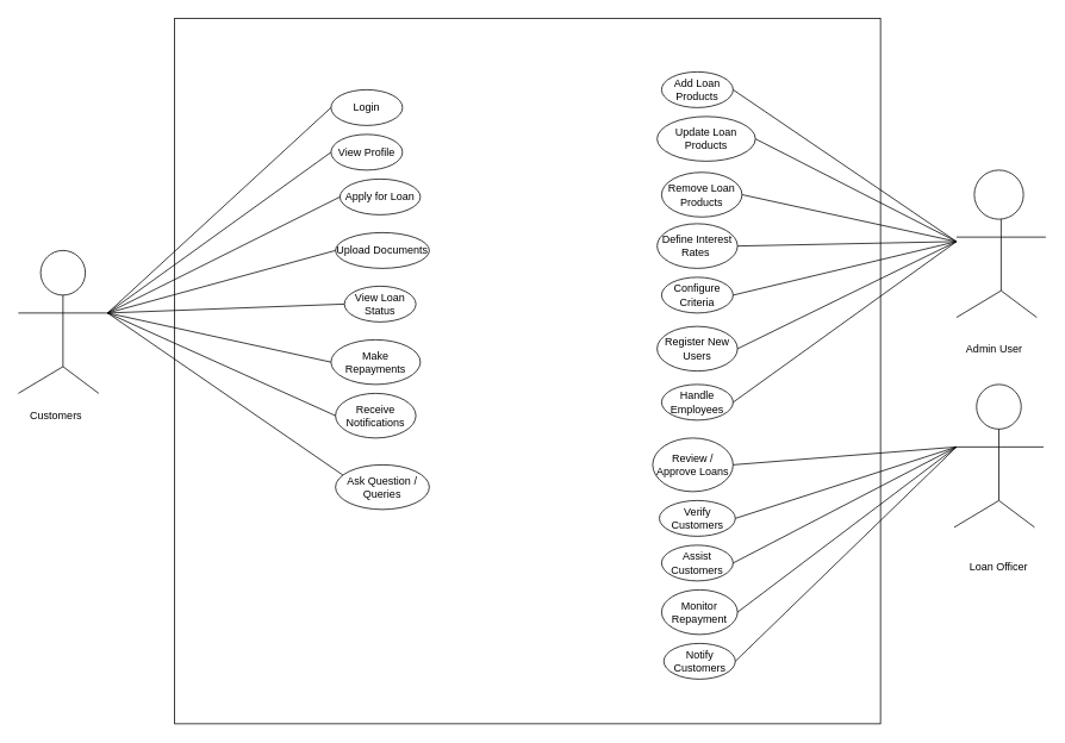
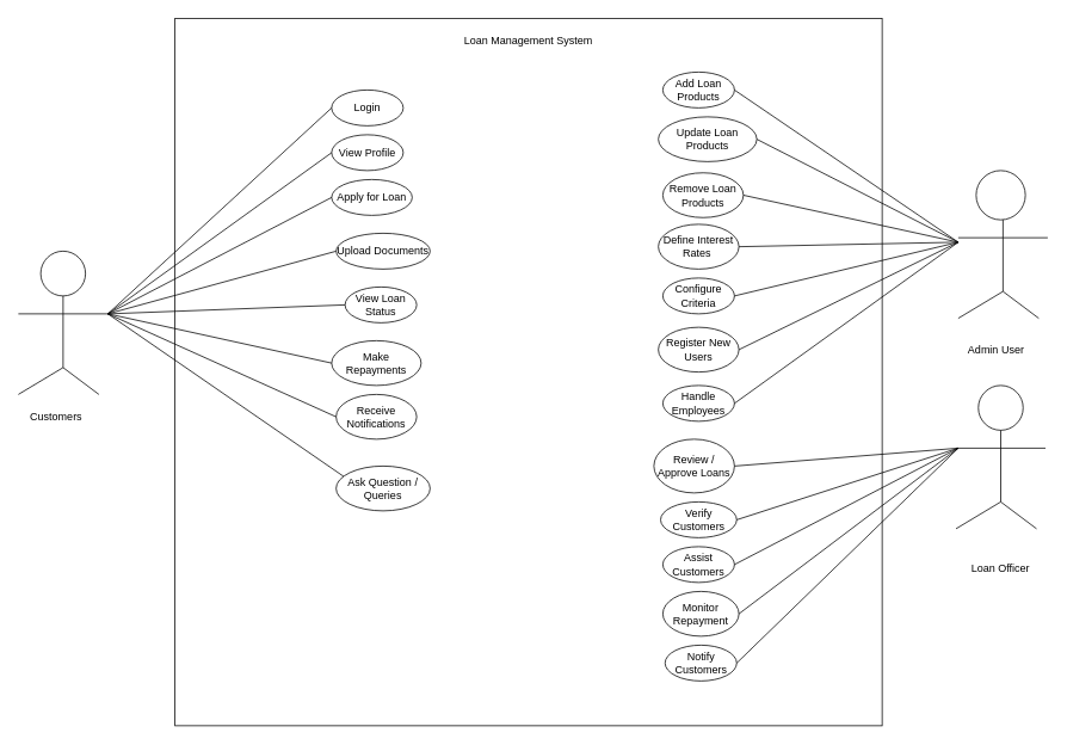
  <mxCell id="0" />
  <mxCell id="1" parent="0" />
  <mxCell id="2" value="" style="whiteSpace=wrap;html=1;aspect=fixed;" parent="1" vertex="1"><mxGeometry x="195" y="20" width="790" height="790" as="geometry" /></mxCell>
+ <mxCell id="3" value="Loan Management System" style="text;html=1;align=center;verticalAlign=middle;whiteSpace=wrap;rounded=0;" parent="1" vertex="1"><mxGeometry x="485" y="30" width="210" height="30" as="geometry" /></mxCell>
  <mxCell id="4" value="Login" style="ellipse;whiteSpace=wrap;html=1;" parent="1" vertex="1"><mxGeometry x="370" y="100" width="80" height="40" as="geometry" /></mxCell>
- <mxCell id="5" value="Apply for Loan" style="ellipse;whiteSpace=wrap;html=1;" parent="1" vertex="1"><mxGeometry x="380" y="200" width="90" height="40" as="geometry" /></mxCell>
+ <mxCell id="5" value="Apply for Loan" style="ellipse;whiteSpace=wrap;html=1;" parent="1" vertex="1"><mxGeometry x="370" y="200" width="90" height="40" as="geometry" /></mxCell>
  <mxCell id="6" value="View Profile" style="ellipse;whiteSpace=wrap;html=1;" parent="1" vertex="1"><mxGeometry x="370" y="150" width="80" height="40" as="geometry" /></mxCell>
  <mxCell id="7" value="Upload Documents" style="ellipse;whiteSpace=wrap;html=1;" parent="1" vertex="1"><mxGeometry x="375" y="260" width="105" height="40" as="geometry" /></mxCell>
  <mxCell id="8" value="Make Repayments" style="ellipse;whiteSpace=wrap;html=1;" parent="1" vertex="1"><mxGeometry x="370" y="380" width="100" height="50" as="geometry" /></mxCell>
  <mxCell id="9" value="Ask Question / Queries" style="ellipse;whiteSpace=wrap;html=1;" parent="1" vertex="1"><mxGeometry x="375" y="520" width="105" height="50" as="geometry" /></mxCell>
  <mxCell id="10" value="View Loan Status" style="ellipse;whiteSpace=wrap;html=1;" parent="1" vertex="1"><mxGeometry x="385" y="320" width="80" height="40" as="geometry" /></mxCell>
  <mxCell id="11" value="Receive Notifications" style="ellipse;whiteSpace=wrap;html=1;" parent="1" vertex="1"><mxGeometry x="375" y="440" width="90" height="50" as="geometry" /></mxCell>
  <mxCell id="12" value="Remove Loan Products" style="ellipse;whiteSpace=wrap;html=1;" parent="1" vertex="1"><mxGeometry x="740" y="192.5" width="90" height="50" as="geometry" /></mxCell>
  <mxCell id="13" value="Update Loan Products" style="ellipse;whiteSpace=wrap;html=1;" parent="1" vertex="1"><mxGeometry x="735" y="130" width="110" height="50" as="geometry" /></mxCell>
  <mxCell id="14" value="Add Loan Products" style="ellipse;whiteSpace=wrap;html=1;" parent="1" vertex="1"><mxGeometry x="740" y="80" width="80" height="40" as="geometry" /></mxCell>
  <mxCell id="15" value="Review / Approve Loans" style="ellipse;whiteSpace=wrap;html=1;" parent="1" vertex="1"><mxGeometry x="730" y="490" width="90" height="60" as="geometry" /></mxCell>
  <mxCell id="16" value="Handle Employees" style="ellipse;whiteSpace=wrap;html=1;" parent="1" vertex="1"><mxGeometry x="740" y="430" width="80" height="40" as="geometry" /></mxCell>
  <mxCell id="17" value="Register New Users" style="ellipse;whiteSpace=wrap;html=1;" parent="1" vertex="1"><mxGeometry x="735" y="365" width="90" height="50" as="geometry" /></mxCell>
  <mxCell id="18" value="Configure Criteria" style="ellipse;whiteSpace=wrap;html=1;" parent="1" vertex="1"><mxGeometry x="740" y="310" width="80" height="40" as="geometry" /></mxCell>
  <mxCell id="19" value="Define Interest Rates&amp;nbsp;" style="ellipse;whiteSpace=wrap;html=1;" parent="1" vertex="1"><mxGeometry x="735" y="250" width="90" height="50" as="geometry" /></mxCell>
  <mxCell id="20" value="Monitor Repayment" style="ellipse;whiteSpace=wrap;html=1;" parent="1" vertex="1"><mxGeometry x="740" y="660" width="85" height="50" as="geometry" /></mxCell>
  <mxCell id="21" value="Assist Customers" style="ellipse;whiteSpace=wrap;html=1;" parent="1" vertex="1"><mxGeometry x="740" y="610" width="80" height="40" as="geometry" /></mxCell>
  <mxCell id="22" value="Verify Customers" style="ellipse;whiteSpace=wrap;html=1;" parent="1" vertex="1"><mxGeometry x="737.5" y="560" width="85" height="40" as="geometry" /></mxCell>
  <mxCell id="23" value="Notify Customers" style="ellipse;whiteSpace=wrap;html=1;" parent="1" vertex="1"><mxGeometry x="742.5" y="720" width="80" height="40" as="geometry" /></mxCell>
  <mxCell id="24" value="Customers" style="text;html=1;align=center;verticalAlign=middle;whiteSpace=wrap;rounded=0;" parent="1" vertex="1"><mxGeometry x="20" y="440" width="85" height="50" as="geometry" /></mxCell>
  <mxCell id="25" value="" style="ellipse;whiteSpace=wrap;html=1;aspect=fixed;" parent="1" vertex="1"><mxGeometry x="45" y="280" width="50" height="50" as="geometry" /></mxCell>
  <mxCell id="26" value="" style="endArrow=none;html=1;rounded=0;" parent="1" edge="1"><mxGeometry width="50" height="50" relative="1" as="geometry"><mxPoint x="70" y="410" as="sourcePoint" /><mxPoint x="70" as="targetPoint" y="330" /></mxGeometry></mxCell>
  <mxCell id="27" value="" style="endArrow=none;html=1;rounded=0;" parent="1" edge="1"><mxGeometry width="50" height="50" relative="1" as="geometry"><mxPoint x="20" y="350" as="sourcePoint" /><mxPoint x="120" y="350" as="targetPoint" /><Array as="points"><mxPoint x="70" y="350" /></Array></mxGeometry></mxCell>
  <mxCell id="28" value="" style="endArrow=none;html=1;rounded=0;" parent="1" edge="1"><mxGeometry width="50" height="50" relative="1" as="geometry"><mxPoint x="20" y="440" as="sourcePoint" /><mxPoint x="110" y="440" as="targetPoint" /><Array as="points"><mxPoint x="70" y="410" /></Array></mxGeometry></mxCell>
  <mxCell id="29" value="" style="ellipse;whiteSpace=wrap;html=1;aspect=fixed;" parent="1" vertex="1"><mxGeometry x="1090" y="190" width="55" height="55" as="geometry" /></mxCell>
  <mxCell id="30" value="" style="endArrow=none;html=1;rounded=0;" parent="1" edge="1"><mxGeometry width="50" height="50" relative="1" as="geometry"><mxPoint x="1120" y="325" as="sourcePoint" /><mxPoint x="1120" y="245" as="targetPoint" /></mxGeometry></mxCell>
  <mxCell id="31" value="" style="endArrow=none;html=1;rounded=0;" parent="1" edge="1"><mxGeometry width="50" height="50" relative="1" as="geometry"><mxPoint x="1070" y="265" as="sourcePoint" /><mxPoint x="1170" y="265" as="targetPoint" /><Array as="points"><mxPoint x="1120" y="265" /></Array></mxGeometry></mxCell>
  <mxCell id="32" value="" style="endArrow=none;html=1;rounded=0;" parent="1" edge="1"><mxGeometry width="50" height="50" relative="1" as="geometry"><mxPoint x="1070" y="355" as="sourcePoint" /><mxPoint x="1160" y="355" as="targetPoint" /><Array as="points"><mxPoint x="1120" y="325" /></Array></mxGeometry></mxCell>
  <mxCell id="33" value="" style="ellipse;whiteSpace=wrap;html=1;aspect=fixed;" parent="1" vertex="1"><mxGeometry x="1092.5" y="430" width="50" height="50" as="geometry" /></mxCell>
  <mxCell id="34" value="" style="endArrow=none;html=1;rounded=0;" parent="1" edge="1"><mxGeometry width="50" height="50" relative="1" as="geometry"><mxPoint x="1117.5" y="560" as="sourcePoint" /><mxPoint x="1117.5" y="480" as="targetPoint" /></mxGeometry></mxCell>
  <mxCell id="35" value="" style="endArrow=none;html=1;rounded=0;" parent="1" edge="1"><mxGeometry width="50" height="50" relative="1" as="geometry"><mxPoint x="1067.5" y="500" as="sourcePoint" /><mxPoint x="1167.5" y="500" as="targetPoint" /><Array as="points"><mxPoint x="1117.5" y="500" /></Array></mxGeometry></mxCell>
  <mxCell id="36" value="" style="endArrow=none;html=1;rounded=0;" parent="1" edge="1"><mxGeometry width="50" height="50" relative="1" as="geometry"><mxPoint x="1067.5" y="590" as="sourcePoint" /><mxPoint x="1157.5" y="590" as="targetPoint" /><Array as="points"><mxPoint x="1117.5" y="560" /></Array></mxGeometry></mxCell>
  <mxCell id="37" value="Admin User" style="text;html=1;align=center;verticalAlign=middle;whiteSpace=wrap;rounded=0;" parent="1" vertex="1"><mxGeometry x="1070" y="365" width="85" height="50" as="geometry" /></mxCell>
  <mxCell id="38" value="Loan Officer" style="text;html=1;align=center;verticalAlign=middle;whiteSpace=wrap;rounded=0;" parent="1" vertex="1"><mxGeometry x="1075" y="610" width="85" height="50" as="geometry" /></mxCell>
  <mxCell id="39" value="" style="endArrow=none;html=1;rounded=0;exitX=0;exitY=0.5;exitDx=0;exitDy=0;" parent="1" source="4" edge="1"><mxGeometry width="50" height="50" relative="1" as="geometry"><mxPoint x="700" y="480" as="sourcePoint" /><mxPoint x="120" y="350" as="targetPoint" /></mxGeometry></mxCell>
  <mxCell id="40" value="" style="endArrow=none;html=1;rounded=0;entryX=0;entryY=0.5;entryDx=0;entryDy=0;" parent="1" target="6" edge="1"><mxGeometry width="50" height="50" relative="1" as="geometry"><mxPoint x="120" y="350" as="sourcePoint" /><mxPoint x="750" y="430" as="targetPoint" /></mxGeometry></mxCell>
  <mxCell id="41" value="" style="endArrow=none;html=1;rounded=0;entryX=0;entryY=0.5;entryDx=0;entryDy=0;" parent="1" target="5" edge="1"><mxGeometry width="50" height="50" relative="1" as="geometry"><mxPoint x="120" y="350" as="sourcePoint" /><mxPoint x="750" y="430" as="targetPoint" /></mxGeometry></mxCell>
  <mxCell id="42" value="" style="endArrow=none;html=1;rounded=0;entryX=0;entryY=0.5;entryDx=0;entryDy=0;" parent="1" target="7" edge="1"><mxGeometry width="50" height="50" relative="1" as="geometry"><mxPoint x="120" y="350" as="sourcePoint" /><mxPoint x="380" y="230" as="targetPoint" /></mxGeometry></mxCell>
  <mxCell id="43" value="" style="endArrow=none;html=1;rounded=0;entryX=0.08;entryY=0.232;entryDx=0;entryDy=0;entryPerimeter=0;" parent="1" target="9" edge="1"><mxGeometry width="50" height="50" relative="1" as="geometry"><mxPoint x="120" y="350" as="sourcePoint" /><mxPoint x="370" y="520" as="targetPoint" /></mxGeometry></mxCell>
  <mxCell id="44" value="" style="endArrow=none;html=1;rounded=0;entryX=0;entryY=0.5;entryDx=0;entryDy=0;" parent="1" target="10" edge="1"><mxGeometry width="50" height="50" relative="1" as="geometry"><mxPoint x="120" y="350" as="sourcePoint" /><mxPoint x="400" y="250" as="targetPoint" /></mxGeometry></mxCell>
  <mxCell id="45" value="" style="endArrow=none;html=1;rounded=0;entryX=0;entryY=0.5;entryDx=0;entryDy=0;" parent="1" target="8" edge="1"><mxGeometry width="50" height="50" relative="1" as="geometry"><mxPoint x="120" y="350" as="sourcePoint" /><mxPoint x="410" y="260" as="targetPoint" /></mxGeometry></mxCell>
  <mxCell id="46" value="" style="endArrow=none;html=1;rounded=0;entryX=0;entryY=0.5;entryDx=0;entryDy=0;" parent="1" target="11" edge="1"><mxGeometry width="50" height="50" relative="1" as="geometry"><mxPoint x="120" y="350" as="sourcePoint" /><mxPoint x="420" y="270" as="targetPoint" /></mxGeometry></mxCell>
  <mxCell id="47" value="" style="endArrow=none;html=1;rounded=0;entryX=1;entryY=0.5;entryDx=0;entryDy=0;" parent="1" target="14" edge="1"><mxGeometry width="50" height="50" relative="1" as="geometry"><mxPoint x="1070" y="270" as="sourcePoint" /><mxPoint x="750" y="430" as="targetPoint" /></mxGeometry></mxCell>
  <mxCell id="48" value="" style="endArrow=none;html=1;rounded=0;entryX=1;entryY=0.5;entryDx=0;entryDy=0;" parent="1" target="18" edge="1"><mxGeometry width="50" height="50" relative="1" as="geometry"><mxPoint x="1070" y="270" as="sourcePoint" /><mxPoint x="830" y="130" as="targetPoint" /></mxGeometry></mxCell>
  <mxCell id="49" value="" style="endArrow=none;html=1;rounded=0;entryX=1;entryY=0.5;entryDx=0;entryDy=0;" parent="1" target="19" edge="1"><mxGeometry width="50" height="50" relative="1" as="geometry"><mxPoint x="1070" y="270" as="sourcePoint" /><mxPoint x="840" y="140" as="targetPoint" /></mxGeometry></mxCell>
  <mxCell id="50" value="" style="endArrow=none;html=1;rounded=0;entryX=1;entryY=0.5;entryDx=0;entryDy=0;" parent="1" target="12" edge="1"><mxGeometry width="50" height="50" relative="1" as="geometry"><mxPoint x="1070" y="270" as="sourcePoint" /><mxPoint x="850" y="150" as="targetPoint" /></mxGeometry></mxCell>
  <mxCell id="51" value="" style="endArrow=none;html=1;rounded=0;entryX=1;entryY=0.5;entryDx=0;entryDy=0;" parent="1" target="13" edge="1"><mxGeometry width="50" height="50" relative="1" as="geometry"><mxPoint x="1070" y="270" as="sourcePoint" /><mxPoint x="860" y="160" as="targetPoint" /></mxGeometry></mxCell>
  <mxCell id="52" value="" style="endArrow=none;html=1;rounded=0;entryX=1;entryY=0.5;entryDx=0;entryDy=0;" parent="1" target="16" edge="1"><mxGeometry width="50" height="50" relative="1" as="geometry"><mxPoint x="1070" y="270" as="sourcePoint" /><mxPoint x="870" y="170" as="targetPoint" /></mxGeometry></mxCell>
  <mxCell id="53" value="" style="endArrow=none;html=1;rounded=0;entryX=1;entryY=0.5;entryDx=0;entryDy=0;" parent="1" target="17" edge="1"><mxGeometry width="50" height="50" relative="1" as="geometry"><mxPoint x="1070" y="270" as="sourcePoint" /><mxPoint x="880" y="180" as="targetPoint" /></mxGeometry></mxCell>
  <mxCell id="54" value="" style="endArrow=none;html=1;rounded=0;entryX=1;entryY=0.5;entryDx=0;entryDy=0;" parent="1" target="21" edge="1"><mxGeometry width="50" height="50" relative="1" as="geometry"><mxPoint x="1070" y="500" as="sourcePoint" /><mxPoint x="890" y="190" as="targetPoint" /></mxGeometry></mxCell>
  <mxCell id="55" value="" style="endArrow=none;html=1;rounded=0;entryX=1;entryY=0.5;entryDx=0;entryDy=0;" parent="1" target="23" edge="1"><mxGeometry width="50" height="50" relative="1" as="geometry"><mxPoint x="1070" y="500" as="sourcePoint" /><mxPoint x="900" y="200" as="targetPoint" /></mxGeometry></mxCell>
  <mxCell id="56" value="" style="endArrow=none;html=1;rounded=0;entryX=1;entryY=0.5;entryDx=0;entryDy=0;" parent="1" target="20" edge="1"><mxGeometry width="50" height="50" relative="1" as="geometry"><mxPoint x="1070" y="500" as="sourcePoint" /><mxPoint x="910" y="210" as="targetPoint" /></mxGeometry></mxCell>
  <mxCell id="57" value="" style="endArrow=none;html=1;rounded=0;entryX=1;entryY=0.5;entryDx=0;entryDy=0;" parent="1" target="22" edge="1"><mxGeometry width="50" height="50" relative="1" as="geometry"><mxPoint x="1070" y="500" as="sourcePoint" /><mxPoint x="920" y="220" as="targetPoint" /></mxGeometry></mxCell>
  <mxCell id="58" value="" style="endArrow=none;html=1;rounded=0;entryX=1;entryY=0.5;entryDx=0;entryDy=0;" parent="1" target="15" edge="1"><mxGeometry width="50" height="50" relative="1" as="geometry"><mxPoint x="1070" y="500" as="sourcePoint" /><mxPoint x="930" y="230" as="targetPoint" /></mxGeometry></mxCell>
